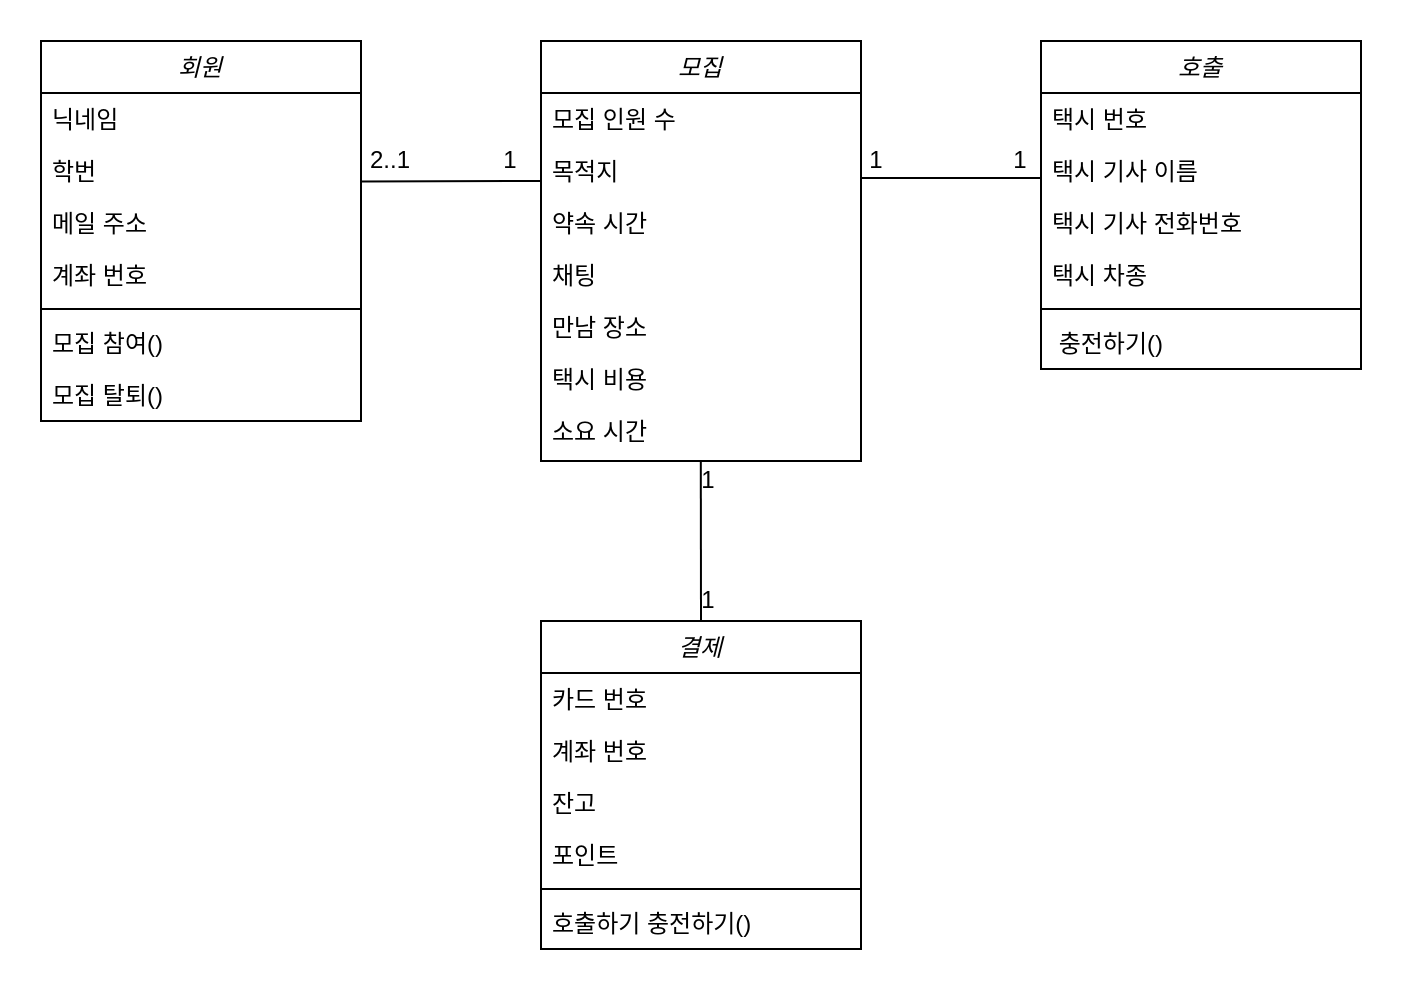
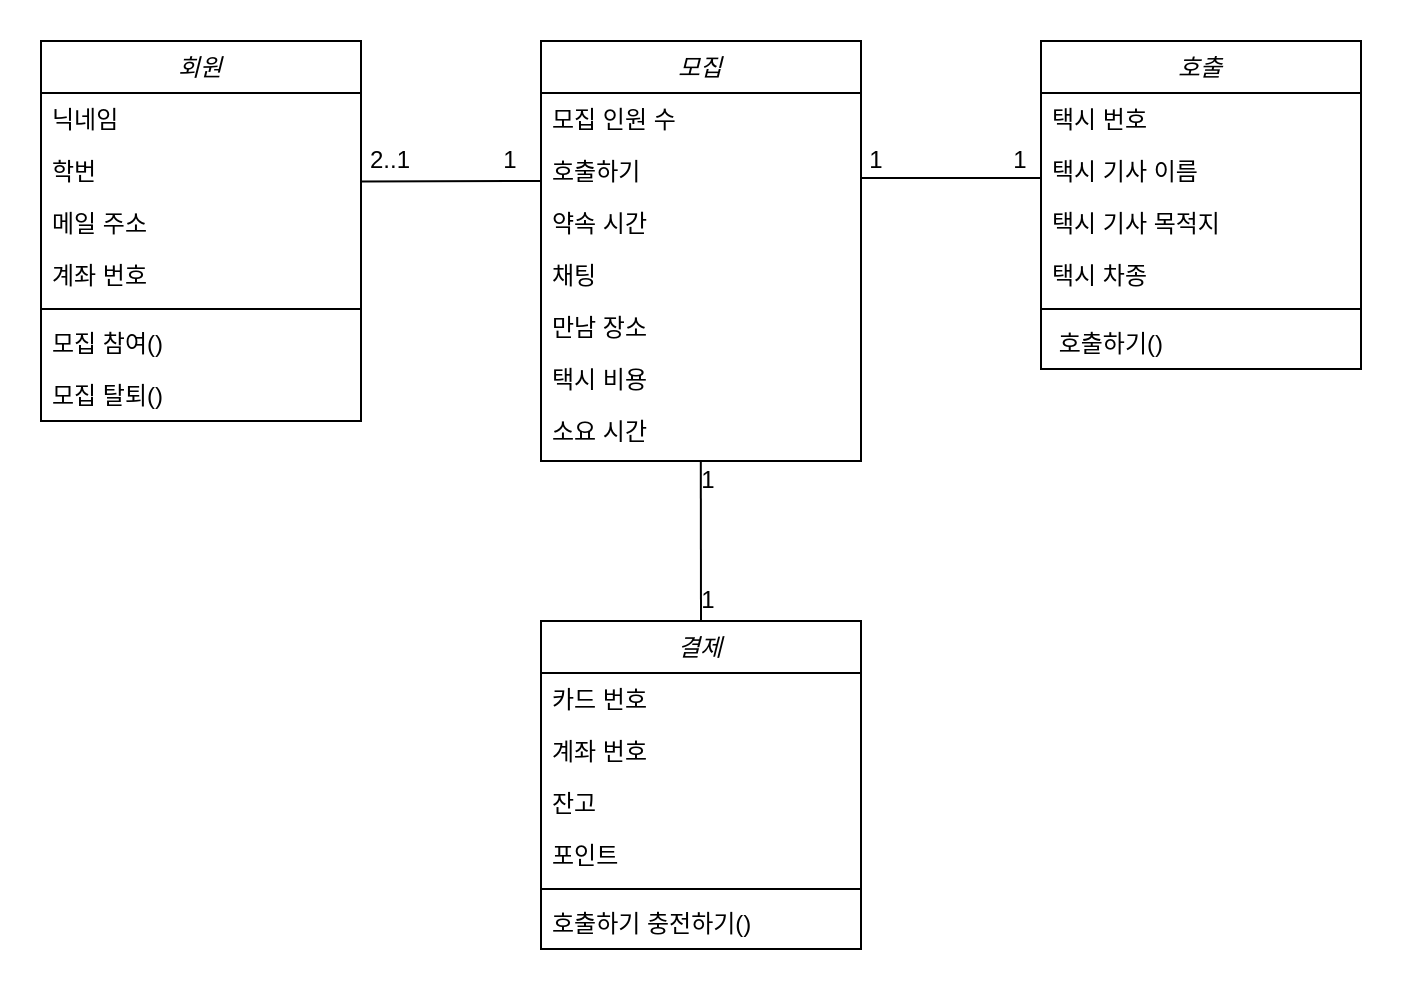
  <mxCell id="0" />
  <mxCell id="1" parent="0" />
  <mxCell id="2" value="회원" style="swimlane;fontStyle=2;align=center;verticalAlign=top;childLayout=stackLayout;horizontal=1;startSize=26;horizontalStack=0;resizeParent=1;resizeLast=0;collapsible=1;marginBottom=0;rounded=0;shadow=0;strokeWidth=1;" parent="1" vertex="1"><mxGeometry x="20" y="20" width="160" height="190" as="geometry"><mxRectangle x="230" y="140" width="160" height="26" as="alternateBounds" /></mxGeometry></mxCell>
  <mxCell id="3" value="닉네임" style="text;align=left;verticalAlign=top;spacingLeft=4;spacingRight=4;overflow=hidden;rotatable=0;points=[[0,0.5],[1,0.5]];portConstraint=eastwest;" parent="2" vertex="1"><mxGeometry y="26" width="160" height="26" as="geometry" /></mxCell>
  <mxCell id="4" value="학번" style="text;align=left;verticalAlign=top;spacingLeft=4;spacingRight=4;overflow=hidden;rotatable=0;points=[[0,0.5],[1,0.5]];portConstraint=eastwest;rounded=0;shadow=0;html=0;" parent="2" vertex="1"><mxGeometry y="52" width="160" height="26" as="geometry" /></mxCell>
  <mxCell id="5" value="메일 주소" style="text;align=left;verticalAlign=top;spacingLeft=4;spacingRight=4;overflow=hidden;rotatable=0;points=[[0,0.5],[1,0.5]];portConstraint=eastwest;rounded=0;shadow=0;html=0;" vertex="1" parent="2"><mxGeometry y="78" width="160" height="26" as="geometry" /></mxCell>
  <mxCell id="6" value="계좌 번호" style="text;align=left;verticalAlign=top;spacingLeft=4;spacingRight=4;overflow=hidden;rotatable=0;points=[[0,0.5],[1,0.5]];portConstraint=eastwest;rounded=0;shadow=0;html=0;" parent="2" vertex="1"><mxGeometry y="104" width="160" height="26" as="geometry" /></mxCell>
  <mxCell id="7" value="" style="line;html=1;strokeWidth=1;align=left;verticalAlign=middle;spacingTop=-1;spacingLeft=3;spacingRight=3;rotatable=0;labelPosition=right;points=[];portConstraint=eastwest;" parent="2" vertex="1"><mxGeometry y="130" width="160" height="8" as="geometry" /></mxCell>
  <mxCell id="8" value="모집 참여()&#10;" style="text;align=left;verticalAlign=top;spacingLeft=4;spacingRight=4;overflow=hidden;rotatable=0;points=[[0,0.5],[1,0.5]];portConstraint=eastwest;" parent="2" vertex="1"><mxGeometry y="138" width="160" height="26" as="geometry" /></mxCell>
  <mxCell id="9" value="모집 탈퇴()&#10;" style="text;align=left;verticalAlign=top;spacingLeft=4;spacingRight=4;overflow=hidden;rotatable=0;points=[[0,0.5],[1,0.5]];portConstraint=eastwest;" vertex="1" parent="2"><mxGeometry y="164" width="160" height="26" as="geometry" /></mxCell>
  <mxCell id="10" value="모집" style="swimlane;fontStyle=2;align=center;verticalAlign=top;childLayout=stackLayout;horizontal=1;startSize=26;horizontalStack=0;resizeParent=1;resizeLast=0;collapsible=1;marginBottom=0;rounded=0;shadow=0;strokeWidth=1;" vertex="1" parent="1"><mxGeometry x="270" y="20" width="160" height="210" as="geometry"><mxRectangle x="230" y="140" width="160" height="26" as="alternateBounds" /></mxGeometry></mxCell>
  <mxCell id="11" value="모집 인원 수" style="text;align=left;verticalAlign=top;spacingLeft=4;spacingRight=4;overflow=hidden;rotatable=0;points=[[0,0.5],[1,0.5]];portConstraint=eastwest;" vertex="1" parent="10"><mxGeometry y="26" width="160" height="26" as="geometry" /></mxCell>
- <mxCell id="12" value="목적지" style="text;align=left;verticalAlign=top;spacingLeft=4;spacingRight=4;overflow=hidden;rotatable=0;points=[[0,0.5],[1,0.5]];portConstraint=eastwest;rounded=0;shadow=0;html=0;" vertex="1" parent="10"><mxGeometry y="52" width="160" height="26" as="geometry" /></mxCell>
+ <mxCell id="12" value="호출하기" style="text;align=left;verticalAlign=top;spacingLeft=4;spacingRight=4;overflow=hidden;rotatable=0;points=[[0,0.5],[1,0.5]];portConstraint=eastwest;rounded=0;shadow=0;html=0;" vertex="1" parent="10"><mxGeometry y="52" width="160" height="26" as="geometry" /></mxCell>
  <mxCell id="13" value="약속 시간" style="text;align=left;verticalAlign=top;spacingLeft=4;spacingRight=4;overflow=hidden;rotatable=0;points=[[0,0.5],[1,0.5]];portConstraint=eastwest;rounded=0;shadow=0;html=0;" vertex="1" parent="10"><mxGeometry y="78" width="160" height="26" as="geometry" /></mxCell>
  <mxCell id="14" value="채팅" style="text;align=left;verticalAlign=top;spacingLeft=4;spacingRight=4;overflow=hidden;rotatable=0;points=[[0,0.5],[1,0.5]];portConstraint=eastwest;rounded=0;shadow=0;html=0;" vertex="1" parent="10"><mxGeometry y="104" width="160" height="26" as="geometry" /></mxCell>
  <mxCell id="15" value="만남 장소" style="text;align=left;verticalAlign=top;spacingLeft=4;spacingRight=4;overflow=hidden;rotatable=0;points=[[0,0.5],[1,0.5]];portConstraint=eastwest;rounded=0;shadow=0;html=0;" vertex="1" parent="10"><mxGeometry y="130" width="160" height="26" as="geometry" /></mxCell>
  <mxCell id="16" value="택시 비용" style="text;align=left;verticalAlign=top;spacingLeft=4;spacingRight=4;overflow=hidden;rotatable=0;points=[[0,0.5],[1,0.5]];portConstraint=eastwest;rounded=0;shadow=0;html=0;" vertex="1" parent="10"><mxGeometry y="156" width="160" height="26" as="geometry" /></mxCell>
  <mxCell id="17" value="소요 시간" style="text;align=left;verticalAlign=top;spacingLeft=4;spacingRight=4;overflow=hidden;rotatable=0;points=[[0,0.5],[1,0.5]];portConstraint=eastwest;rounded=0;shadow=0;html=0;" vertex="1" parent="10"><mxGeometry y="182" width="160" height="26" as="geometry" /></mxCell>
  <mxCell id="18" value="호출" style="swimlane;fontStyle=2;align=center;verticalAlign=top;childLayout=stackLayout;horizontal=1;startSize=26;horizontalStack=0;resizeParent=1;resizeLast=0;collapsible=1;marginBottom=0;rounded=0;shadow=0;strokeWidth=1;" vertex="1" parent="1"><mxGeometry x="520" y="20" width="160" height="164" as="geometry"><mxRectangle x="230" y="140" width="160" height="26" as="alternateBounds" /></mxGeometry></mxCell>
  <mxCell id="19" value="택시 번호" style="text;align=left;verticalAlign=top;spacingLeft=4;spacingRight=4;overflow=hidden;rotatable=0;points=[[0,0.5],[1,0.5]];portConstraint=eastwest;" vertex="1" parent="18"><mxGeometry y="26" width="160" height="26" as="geometry" /></mxCell>
  <mxCell id="20" value="택시 기사 이름" style="text;align=left;verticalAlign=top;spacingLeft=4;spacingRight=4;overflow=hidden;rotatable=0;points=[[0,0.5],[1,0.5]];portConstraint=eastwest;rounded=0;shadow=0;html=0;" vertex="1" parent="18"><mxGeometry y="52" width="160" height="26" as="geometry" /></mxCell>
- <mxCell id="21" value="택시 기사 전화번호" style="text;align=left;verticalAlign=top;spacingLeft=4;spacingRight=4;overflow=hidden;rotatable=0;points=[[0,0.5],[1,0.5]];portConstraint=eastwest;rounded=0;shadow=0;html=0;" vertex="1" parent="18"><mxGeometry y="78" width="160" height="26" as="geometry" /></mxCell>
+ <mxCell id="21" value="택시 기사 목적지" style="text;align=left;verticalAlign=top;spacingLeft=4;spacingRight=4;overflow=hidden;rotatable=0;points=[[0,0.5],[1,0.5]];portConstraint=eastwest;rounded=0;shadow=0;html=0;" vertex="1" parent="18"><mxGeometry y="78" width="160" height="26" as="geometry" /></mxCell>
  <mxCell id="22" value="택시 차종" style="text;align=left;verticalAlign=top;spacingLeft=4;spacingRight=4;overflow=hidden;rotatable=0;points=[[0,0.5],[1,0.5]];portConstraint=eastwest;rounded=0;shadow=0;html=0;" vertex="1" parent="18"><mxGeometry y="104" width="160" height="26" as="geometry" /></mxCell>
  <mxCell id="23" value="" style="line;html=1;strokeWidth=1;align=left;verticalAlign=middle;spacingTop=-1;spacingLeft=3;spacingRight=3;rotatable=0;labelPosition=right;points=[];portConstraint=eastwest;" vertex="1" parent="18"><mxGeometry y="130" width="160" height="8" as="geometry" /></mxCell>
- <mxCell id="24" value=" 충전하기()" style="text;align=left;verticalAlign=top;spacingLeft=4;spacingRight=4;overflow=hidden;rotatable=0;points=[[0,0.5],[1,0.5]];portConstraint=eastwest;" vertex="1" parent="18"><mxGeometry y="138" width="160" height="26" as="geometry" /></mxCell>
+ <mxCell id="24" value=" 호출하기()" style="text;align=left;verticalAlign=top;spacingLeft=4;spacingRight=4;overflow=hidden;rotatable=0;points=[[0,0.5],[1,0.5]];portConstraint=eastwest;" vertex="1" parent="18"><mxGeometry y="138" width="160" height="26" as="geometry" /></mxCell>
  <mxCell id="25" value="결제" style="swimlane;fontStyle=2;align=center;verticalAlign=top;childLayout=stackLayout;horizontal=1;startSize=26;horizontalStack=0;resizeParent=1;resizeLast=0;collapsible=1;marginBottom=0;rounded=0;shadow=0;strokeWidth=1;" vertex="1" parent="1"><mxGeometry x="270" y="310" width="160" height="164" as="geometry"><mxRectangle x="230" y="140" width="160" height="26" as="alternateBounds" /></mxGeometry></mxCell>
  <mxCell id="26" value="카드 번호" style="text;align=left;verticalAlign=top;spacingLeft=4;spacingRight=4;overflow=hidden;rotatable=0;points=[[0,0.5],[1,0.5]];portConstraint=eastwest;" vertex="1" parent="25"><mxGeometry y="26" width="160" height="26" as="geometry" /></mxCell>
  <mxCell id="27" value="계좌 번호" style="text;align=left;verticalAlign=top;spacingLeft=4;spacingRight=4;overflow=hidden;rotatable=0;points=[[0,0.5],[1,0.5]];portConstraint=eastwest;rounded=0;shadow=0;html=0;" vertex="1" parent="25"><mxGeometry y="52" width="160" height="26" as="geometry" /></mxCell>
  <mxCell id="28" value="잔고" style="text;align=left;verticalAlign=top;spacingLeft=4;spacingRight=4;overflow=hidden;rotatable=0;points=[[0,0.5],[1,0.5]];portConstraint=eastwest;rounded=0;shadow=0;html=0;" vertex="1" parent="25"><mxGeometry y="78" width="160" height="26" as="geometry" /></mxCell>
  <mxCell id="29" value="포인트" style="text;align=left;verticalAlign=top;spacingLeft=4;spacingRight=4;overflow=hidden;rotatable=0;points=[[0,0.5],[1,0.5]];portConstraint=eastwest;rounded=0;shadow=0;html=0;" vertex="1" parent="25"><mxGeometry y="104" width="160" height="26" as="geometry" /></mxCell>
  <mxCell id="30" value="" style="line;html=1;strokeWidth=1;align=left;verticalAlign=middle;spacingTop=-1;spacingLeft=3;spacingRight=3;rotatable=0;labelPosition=right;points=[];portConstraint=eastwest;" vertex="1" parent="25"><mxGeometry y="130" width="160" height="8" as="geometry" /></mxCell>
  <mxCell id="31" value="호출하기 충전하기()" style="text;align=left;verticalAlign=top;spacingLeft=4;spacingRight=4;overflow=hidden;rotatable=0;points=[[0,0.5],[1,0.5]];portConstraint=eastwest;" vertex="1" parent="25"><mxGeometry y="138" width="160" height="26" as="geometry" /></mxCell>
  <mxCell id="32" value="" style="endArrow=none;html=1;rounded=0;exitX=1;exitY=0.701;exitDx=0;exitDy=0;exitPerimeter=0;" edge="1" parent="1" source="4"><mxGeometry width="50" height="50" relative="1" as="geometry"><mxPoint x="220" y="140" as="sourcePoint" /><mxPoint x="270" y="90" as="targetPoint" /></mxGeometry></mxCell>
  <mxCell id="33" value="" style="endArrow=none;html=1;rounded=0;exitX=1;exitY=0.701;exitDx=0;exitDy=0;exitPerimeter=0;" edge="1" parent="1"><mxGeometry width="50" height="50" relative="1" as="geometry"><mxPoint x="430" y="88.5" as="sourcePoint" /><mxPoint x="520" y="88.5" as="targetPoint" /></mxGeometry></mxCell>
  <mxCell id="34" value="" style="endArrow=none;html=1;rounded=0;entryX=0.502;entryY=1.019;entryDx=0;entryDy=0;entryPerimeter=0;exitX=0.5;exitY=0;exitDx=0;exitDy=0;" edge="1" parent="1" source="25"><mxGeometry width="50" height="50" relative="1" as="geometry"><mxPoint x="349.58" y="307.51" as="sourcePoint" /><mxPoint x="349.9" y="230.004" as="targetPoint" /><Array as="points" /></mxGeometry></mxCell>
  <mxCell id="35" value="2..1" style="text;html=1;strokeColor=none;fillColor=none;align=center;verticalAlign=middle;whiteSpace=wrap;rounded=0;" vertex="1" parent="1"><mxGeometry x="180" y="70" width="30" height="20" as="geometry" /></mxCell>
  <mxCell id="36" value="1" style="text;html=1;strokeColor=none;fillColor=none;align=center;verticalAlign=middle;whiteSpace=wrap;rounded=0;" vertex="1" parent="1"><mxGeometry x="240" y="70" width="30" height="20" as="geometry" /></mxCell>
  <mxCell id="37" value="1" style="text;html=1;strokeColor=none;fillColor=none;align=center;verticalAlign=middle;whiteSpace=wrap;rounded=0;" vertex="1" parent="1"><mxGeometry x="428" y="70" width="20" height="20" as="geometry" /></mxCell>
  <mxCell id="38" value="1" style="text;html=1;strokeColor=none;fillColor=none;align=center;verticalAlign=middle;whiteSpace=wrap;rounded=0;" vertex="1" parent="1"><mxGeometry x="500" y="70" width="20" height="20" as="geometry" /></mxCell>
  <mxCell id="39" value="1" style="text;html=1;strokeColor=none;fillColor=none;align=center;verticalAlign=middle;whiteSpace=wrap;rounded=0;" vertex="1" parent="1"><mxGeometry x="344" y="230" width="20" height="20" as="geometry" /></mxCell>
  <mxCell id="40" value="1" style="text;html=1;strokeColor=none;fillColor=none;align=center;verticalAlign=middle;whiteSpace=wrap;rounded=0;" vertex="1" parent="1"><mxGeometry x="344" y="290" width="20" height="20" as="geometry" /></mxCell>
